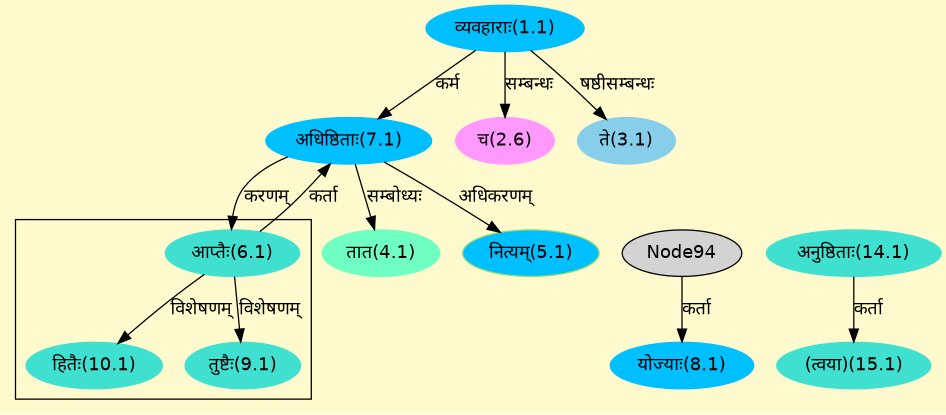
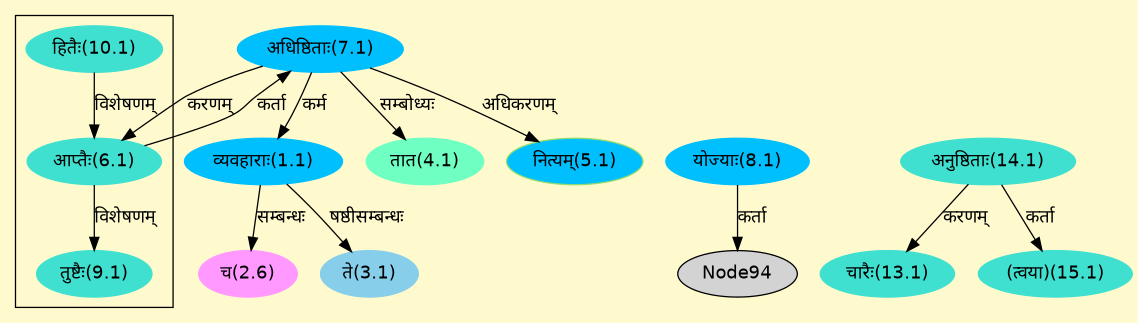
  digraph {
    bgcolor=lemonchiffon1
    compound=true
    fontname="DejaVu Sans"
    rankdir=BT
    node [color="#40E0D0" fontname="DejaVu Sans" style=filled]
    edge [dir=back fontname="DejaVu Sans"]
    n1 [label="तुष्टैः(9.1)"]
    n2 [label="आप्तैः(6.1)"]
    n3 [label="हितैः(10.1)"]
    n4 [color="#00BFFF" label="अधिष्ठिताः(7.1)"]
    n5 [color="#00BFFF" label="व्यवहाराः(1.1)"]
    n6 [color="#FF99FF" label="च(2.6)"]
    n7 [color="#87CEEB" label="ते(3.1)"]
    n8 [color="#6FFFC3" label="तात(4.1)"]
    n9 [color="#93DB70" fillcolor="#00BFFF" label="नित्यम्(5.1)"]
    n10 [color="#00BFFF" label="योज्याः(8.1)"]
    n11 [label=Node94 color=""]
    n12 [label="अनुष्ठिताः(14.1)"]
+   n13 [label="चारैः(13.1)"]
    n14 [label="(त्वया)(15.1)"]
    subgraph cluster_1 {
      n1
      n2
      n3
    }
    n1 -> n2 [label="विशेषणम्"]
    n2 -> n4 [label="करणम्"]
-   n3 -> n2 [label="विशेषणम्"]
+   n2 -> n3 [label="विशेषणम्"]
    n4 -> n2 [label="कर्ता"]
-   n4 -> n5 [label="कर्म"]
+   n5 -> n4 [label="कर्म"]
    n6 -> n5 [label="सम्बन्धः"]
    n7 -> n5 [label="षष्ठीसम्बन्धः"]
    n8 -> n4 [label="सम्बोध्यः"]
    n9 -> n4 [label="अधिकरणम्"]
-   n10 -> n11 [label="कर्ता"]
+   n11 -> n10 [label="कर्ता"]
+   n13 -> n12 [label="करणम्"]
    n14 -> n12 [label="कर्ता"]
  }
